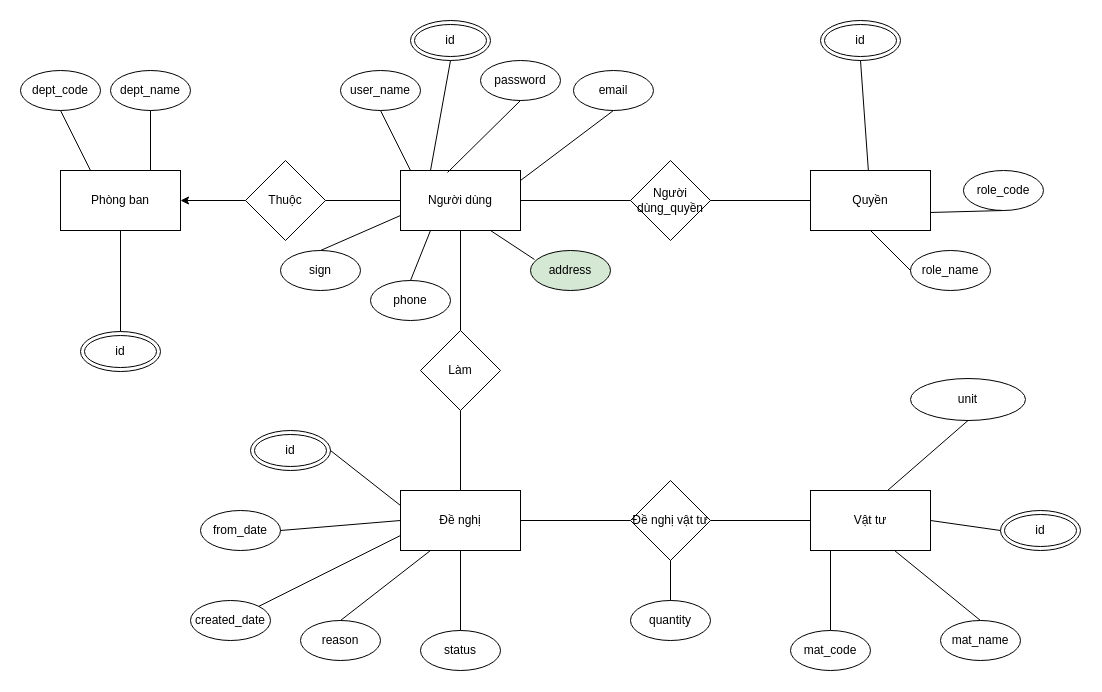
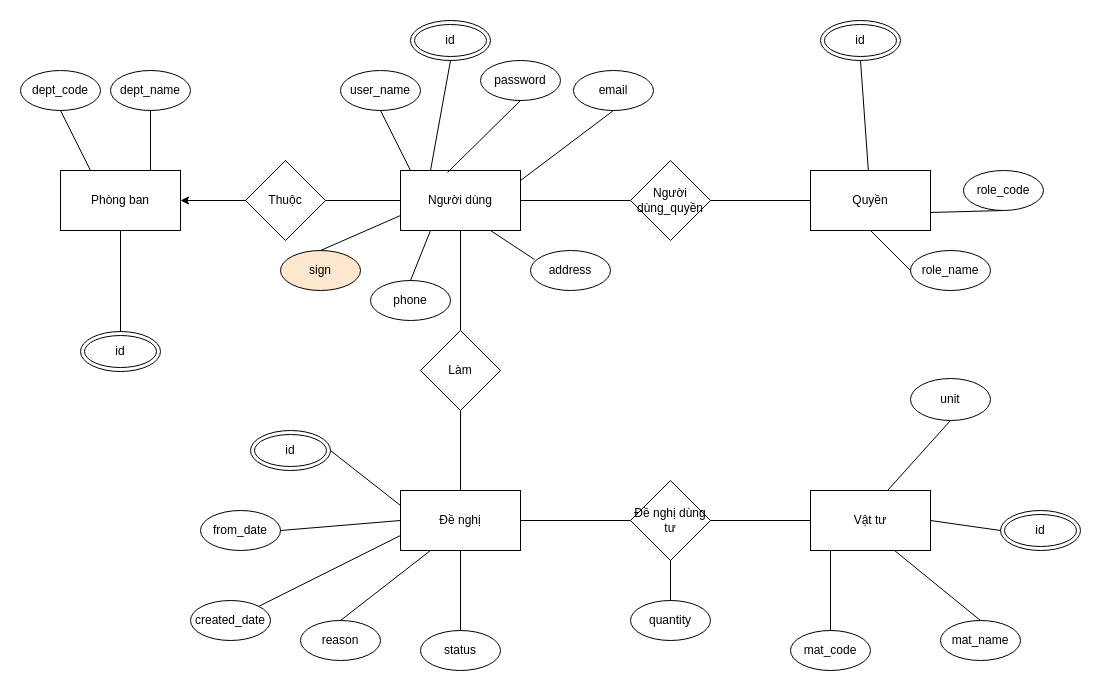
  <mxCell id="0" />
  <mxCell id="1" parent="0" />
  <mxCell id="2" value="Phòng ban" style="rounded=0;whiteSpace=wrap;html=1;" vertex="1" parent="1"><mxGeometry x="60" y="170" width="120" height="60" as="geometry" /></mxCell>
  <mxCell id="3" value="Người dùng" style="rounded=0;whiteSpace=wrap;html=1;" vertex="1" parent="1"><mxGeometry x="400" y="170" width="120" height="60" as="geometry" /></mxCell>
  <mxCell id="4" value="Quyền" style="rounded=0;whiteSpace=wrap;html=1;" vertex="1" parent="1"><mxGeometry x="810" y="170" width="120" height="60" as="geometry" /></mxCell>
  <mxCell id="5" value="Đề nghị" style="rounded=0;whiteSpace=wrap;html=1;" vertex="1" parent="1"><mxGeometry x="400" y="490" width="120" height="60" as="geometry" /></mxCell>
  <mxCell id="6" style="edgeStyle=orthogonalEdgeStyle;rounded=0;orthogonalLoop=1;jettySize=auto;html=1;" edge="1" parent="1" source="7" target="2"><mxGeometry relative="1" as="geometry" /></mxCell>
  <mxCell id="7" value="Thuộc" style="rhombus;whiteSpace=wrap;html=1;" vertex="1" parent="1"><mxGeometry x="245" y="160" width="80" height="80" as="geometry" /></mxCell>
  <mxCell id="8" value="Làm" style="rhombus;whiteSpace=wrap;html=1;" vertex="1" parent="1"><mxGeometry x="420" y="330" width="80" height="80" as="geometry" /></mxCell>
  <mxCell id="9" value="Vật tư" style="rounded=0;whiteSpace=wrap;html=1;" vertex="1" parent="1"><mxGeometry x="810" y="490" width="120" height="60" as="geometry" /></mxCell>
  <mxCell id="10" value="" style="endArrow=none;html=1;exitX=1;exitY=0.5;exitDx=0;exitDy=0;entryX=0;entryY=0.5;entryDx=0;entryDy=0;" edge="1" parent="1" source="7" target="3"><mxGeometry width="50" height="50" relative="1" as="geometry"><mxPoint x="420" y="420" as="sourcePoint" /><mxPoint x="470" y="370" as="targetPoint" /></mxGeometry></mxCell>
  <mxCell id="11" value="&lt;span&gt;Người dùng_quyền&lt;/span&gt;" style="rhombus;whiteSpace=wrap;html=1;" vertex="1" parent="1"><mxGeometry x="630" y="160" width="80" height="80" as="geometry" /></mxCell>
  <mxCell id="12" value="" style="endArrow=none;html=1;entryX=0;entryY=0.5;entryDx=0;entryDy=0;exitX=1;exitY=0.5;exitDx=0;exitDy=0;" edge="1" parent="1" source="3" target="11"><mxGeometry width="50" height="50" relative="1" as="geometry"><mxPoint x="530" y="200" as="sourcePoint" /><mxPoint x="470" y="370" as="targetPoint" /></mxGeometry></mxCell>
  <mxCell id="13" value="" style="endArrow=none;html=1;entryX=0;entryY=0.5;entryDx=0;entryDy=0;exitX=1;exitY=0.5;exitDx=0;exitDy=0;" edge="1" parent="1" source="11" target="4"><mxGeometry width="50" height="50" relative="1" as="geometry"><mxPoint x="420" y="420" as="sourcePoint" /><mxPoint x="470" y="370" as="targetPoint" /></mxGeometry></mxCell>
  <mxCell id="14" value="" style="endArrow=none;html=1;entryX=0.5;entryY=1;entryDx=0;entryDy=0;exitX=0.5;exitY=0;exitDx=0;exitDy=0;" edge="1" parent="1" source="8" target="3"><mxGeometry width="50" height="50" relative="1" as="geometry"><mxPoint x="420" y="420" as="sourcePoint" /><mxPoint x="470" y="370" as="targetPoint" /></mxGeometry></mxCell>
  <mxCell id="15" value="" style="endArrow=none;html=1;exitX=0.5;exitY=0;exitDx=0;exitDy=0;entryX=0.5;entryY=1;entryDx=0;entryDy=0;" edge="1" parent="1" source="5" target="8"><mxGeometry width="50" height="50" relative="1" as="geometry"><mxPoint x="420" y="420" as="sourcePoint" /><mxPoint x="470" y="370" as="targetPoint" /></mxGeometry></mxCell>
  <mxCell id="16" value="" style="endArrow=none;html=1;exitX=1;exitY=0.5;exitDx=0;exitDy=0;entryX=0;entryY=0.5;entryDx=0;entryDy=0;" edge="1" parent="1" source="5" target="64"><mxGeometry width="50" height="50" relative="1" as="geometry"><mxPoint x="420" y="420" as="sourcePoint" /><mxPoint x="470" y="370" as="targetPoint" /></mxGeometry></mxCell>
  <mxCell id="17" value="" style="endArrow=none;html=1;exitX=0;exitY=0.5;exitDx=0;exitDy=0;entryX=1;entryY=0.5;entryDx=0;entryDy=0;" edge="1" parent="1" source="9" target="64"><mxGeometry width="50" height="50" relative="1" as="geometry"><mxPoint x="420" y="420" as="sourcePoint" /><mxPoint x="470" y="370" as="targetPoint" /></mxGeometry></mxCell>
  <mxCell id="18" value="quantity" style="ellipse;whiteSpace=wrap;html=1;" vertex="1" parent="1"><mxGeometry x="630" y="600" width="80" height="40" as="geometry" /></mxCell>
  <mxCell id="19" value="" style="endArrow=none;html=1;exitX=0.5;exitY=0;exitDx=0;exitDy=0;entryX=0.5;entryY=1;entryDx=0;entryDy=0;" edge="1" parent="1" source="18" target="64"><mxGeometry width="50" height="50" relative="1" as="geometry"><mxPoint x="420" y="420" as="sourcePoint" /><mxPoint x="470" y="370" as="targetPoint" /></mxGeometry></mxCell>
  <mxCell id="20" value="status" style="ellipse;whiteSpace=wrap;html=1;" vertex="1" parent="1"><mxGeometry x="420" y="630" width="80" height="40" as="geometry" /></mxCell>
  <mxCell id="21" value="reason" style="ellipse;whiteSpace=wrap;html=1;" vertex="1" parent="1"><mxGeometry x="300" y="620" width="80" height="40" as="geometry" /></mxCell>
  <mxCell id="22" value="created_date" style="ellipse;whiteSpace=wrap;html=1;" vertex="1" parent="1"><mxGeometry x="190" y="600" width="80" height="40" as="geometry" /></mxCell>
  <mxCell id="23" value="from_date" style="ellipse;whiteSpace=wrap;html=1;" vertex="1" parent="1"><mxGeometry x="200" y="510" width="80" height="40" as="geometry" /></mxCell>
  <mxCell id="24" value="id" style="ellipse;shape=doubleEllipse;whiteSpace=wrap;html=1;" vertex="1" parent="1"><mxGeometry x="250" y="430" width="80" height="40" as="geometry" /></mxCell>
  <mxCell id="25" value="" style="endArrow=none;html=1;exitX=1;exitY=0.5;exitDx=0;exitDy=0;entryX=0;entryY=0.25;entryDx=0;entryDy=0;" edge="1" parent="1" source="24" target="5"><mxGeometry width="50" height="50" relative="1" as="geometry"><mxPoint x="420" y="420" as="sourcePoint" /><mxPoint x="470" y="370" as="targetPoint" /></mxGeometry></mxCell>
  <mxCell id="26" value="" style="endArrow=none;html=1;exitX=1;exitY=0.5;exitDx=0;exitDy=0;entryX=0;entryY=0.5;entryDx=0;entryDy=0;" edge="1" parent="1" source="23" target="5"><mxGeometry width="50" height="50" relative="1" as="geometry"><mxPoint x="300" y="510" as="sourcePoint" /><mxPoint x="410" y="515" as="targetPoint" /></mxGeometry></mxCell>
  <mxCell id="27" value="" style="endArrow=none;html=1;exitX=1;exitY=0;exitDx=0;exitDy=0;entryX=0;entryY=0.75;entryDx=0;entryDy=0;" edge="1" parent="1" source="22" target="5"><mxGeometry width="50" height="50" relative="1" as="geometry"><mxPoint x="300" y="590" as="sourcePoint" /><mxPoint x="410" y="530" as="targetPoint" /></mxGeometry></mxCell>
  <mxCell id="28" value="" style="endArrow=none;html=1;exitX=0.5;exitY=0;exitDx=0;exitDy=0;entryX=0.25;entryY=1;entryDx=0;entryDy=0;" edge="1" parent="1" source="21" target="5"><mxGeometry width="50" height="50" relative="1" as="geometry"><mxPoint x="268.284" y="645.858" as="sourcePoint" /><mxPoint x="410" y="545" as="targetPoint" /></mxGeometry></mxCell>
  <mxCell id="29" value="" style="endArrow=none;html=1;exitX=0.5;exitY=0;exitDx=0;exitDy=0;entryX=0.5;entryY=1;entryDx=0;entryDy=0;" edge="1" parent="1" source="20" target="5"><mxGeometry width="50" height="50" relative="1" as="geometry"><mxPoint x="360" y="640" as="sourcePoint" /><mxPoint x="440" y="560" as="targetPoint" /></mxGeometry></mxCell>
  <mxCell id="30" value="mat_code" style="ellipse;whiteSpace=wrap;html=1;" vertex="1" parent="1"><mxGeometry x="790" y="630" width="80" height="40" as="geometry" /></mxCell>
  <mxCell id="31" value="" style="endArrow=none;html=1;exitX=0.5;exitY=0;exitDx=0;exitDy=0;entryX=0.5;entryY=1;entryDx=0;entryDy=0;" edge="1" parent="1" source="30"><mxGeometry width="50" height="50" relative="1" as="geometry"><mxPoint x="730" y="640" as="sourcePoint" /><mxPoint x="830" y="550" as="targetPoint" /></mxGeometry></mxCell>
  <mxCell id="32" value="mat_name" style="ellipse;whiteSpace=wrap;html=1;" vertex="1" parent="1"><mxGeometry x="940" y="620" width="80" height="40" as="geometry" /></mxCell>
  <mxCell id="33" value="" style="endArrow=none;html=1;exitX=0.5;exitY=0;exitDx=0;exitDy=0;entryX=0.7;entryY=1;entryDx=0;entryDy=0;entryPerimeter=0;" edge="1" parent="1" source="32" target="9"><mxGeometry width="50" height="50" relative="1" as="geometry"><mxPoint x="380" y="660" as="sourcePoint" /><mxPoint x="480" y="570" as="targetPoint" /></mxGeometry></mxCell>
  <mxCell id="34" value="id" style="ellipse;shape=doubleEllipse;whiteSpace=wrap;html=1;" vertex="1" parent="1"><mxGeometry x="1000" y="510" width="80" height="40" as="geometry" /></mxCell>
  <mxCell id="35" value="" style="endArrow=none;html=1;exitX=0;exitY=0.5;exitDx=0;exitDy=0;entryX=1;entryY=0.5;entryDx=0;entryDy=0;" edge="1" parent="1" source="34" target="9"><mxGeometry width="50" height="50" relative="1" as="geometry"><mxPoint x="1170" y="500" as="sourcePoint" /><mxPoint x="940" y="542.5" as="targetPoint" /></mxGeometry></mxCell>
  <mxCell id="36" value="id" style="ellipse;shape=doubleEllipse;whiteSpace=wrap;html=1;" vertex="1" parent="1"><mxGeometry x="80" y="331.02" width="80" height="40" as="geometry" /></mxCell>
  <mxCell id="37" value="" style="endArrow=none;html=1;exitX=0.5;exitY=0;exitDx=0;exitDy=0;entryX=0.5;entryY=1;entryDx=0;entryDy=0;" edge="1" parent="1" source="36" target="2"><mxGeometry width="50" height="50" relative="1" as="geometry"><mxPoint x="250" y="321.02" as="sourcePoint" /><mxPoint x="123.04" y="240" as="targetPoint" /></mxGeometry></mxCell>
  <mxCell id="38" value="id" style="ellipse;shape=doubleEllipse;whiteSpace=wrap;html=1;" vertex="1" parent="1"><mxGeometry x="410" y="20" width="80" height="40" as="geometry" /></mxCell>
  <mxCell id="39" value="" style="endArrow=none;html=1;exitX=0.5;exitY=1;exitDx=0;exitDy=0;entryX=0.25;entryY=0;entryDx=0;entryDy=0;" edge="1" parent="1" source="38" target="3"><mxGeometry width="50" height="50" relative="1" as="geometry"><mxPoint x="580" y="10" as="sourcePoint" /><mxPoint x="470" y="170" as="targetPoint" /></mxGeometry></mxCell>
  <mxCell id="40" value="id" style="ellipse;shape=doubleEllipse;whiteSpace=wrap;html=1;" vertex="1" parent="1"><mxGeometry x="820" y="20" width="80" height="40" as="geometry" /></mxCell>
  <mxCell id="41" value="" style="endArrow=none;html=1;exitX=0.5;exitY=1;exitDx=0;exitDy=0;" edge="1" parent="1" source="40" target="4"><mxGeometry width="50" height="50" relative="1" as="geometry"><mxPoint x="990" y="10" as="sourcePoint" /><mxPoint x="970" y="95" as="targetPoint" /></mxGeometry></mxCell>
  <mxCell id="42" value="dept_code" style="ellipse;whiteSpace=wrap;html=1;" vertex="1" parent="1"><mxGeometry y="70" width="80" height="40" as="geometry" x="20" /></mxCell>
  <mxCell id="43" value="" style="endArrow=none;html=1;exitX=0.5;exitY=1;exitDx=0;exitDy=0;entryX=0.25;entryY=0;entryDx=0;entryDy=0;" edge="1" parent="1" source="42" target="2"><mxGeometry width="50" height="50" relative="1" as="geometry"><mxPoint x="80" y="100" as="sourcePoint" /><mxPoint x="180" y="10" as="targetPoint" /></mxGeometry></mxCell>
  <mxCell id="44" value="dept_name" style="ellipse;whiteSpace=wrap;html=1;" vertex="1" parent="1"><mxGeometry x="110" y="70" width="80" height="40" as="geometry" /></mxCell>
  <mxCell id="45" value="" style="endArrow=none;html=1;exitX=0.5;exitY=1;exitDx=0;exitDy=0;entryX=0.75;entryY=0;entryDx=0;entryDy=0;" edge="1" parent="1" source="44" target="2"><mxGeometry width="50" height="50" relative="1" as="geometry"><mxPoint x="170" y="100" as="sourcePoint" /><mxPoint x="180" y="170" as="targetPoint" /></mxGeometry></mxCell>
  <mxCell id="46" value="user_name" style="ellipse;whiteSpace=wrap;html=1;" vertex="1" parent="1"><mxGeometry x="340" y="70" width="80" height="40" as="geometry" /></mxCell>
  <mxCell id="47" value="" style="endArrow=none;html=1;exitX=0.5;exitY=1;exitDx=0;exitDy=0;entryX=0.25;entryY=0;entryDx=0;entryDy=0;" edge="1" parent="1" source="46"><mxGeometry width="50" height="50" relative="1" as="geometry"><mxPoint x="400" y="100" as="sourcePoint" /><mxPoint x="410" y="170" as="targetPoint" /></mxGeometry></mxCell>
  <mxCell id="48" value="password" style="ellipse;whiteSpace=wrap;html=1;" vertex="1" parent="1"><mxGeometry x="480" y="60" width="80" height="40" as="geometry" /></mxCell>
  <mxCell id="49" value="" style="endArrow=none;html=1;exitX=0.5;exitY=1;exitDx=0;exitDy=0;entryX=0.392;entryY=0.033;entryDx=0;entryDy=0;entryPerimeter=0;" edge="1" parent="1" source="48" target="3"><mxGeometry width="50" height="50" relative="1" as="geometry"><mxPoint x="570" y="90" as="sourcePoint" /><mxPoint x="580" y="160" as="targetPoint" /></mxGeometry></mxCell>
- <mxCell id="50" value="address" style="ellipse;whiteSpace=wrap;html=1;fillColor=#d5e8d4;" vertex="1" parent="1"><mxGeometry x="530" y="250" width="80" height="40" as="geometry" /></mxCell>
+ <mxCell id="50" value="address" style="ellipse;whiteSpace=wrap;html=1;" vertex="1" parent="1"><mxGeometry x="530" y="250" width="80" height="40" as="geometry" /></mxCell>
  <mxCell id="51" value="" style="endArrow=none;html=1;exitX=0.05;exitY=0.225;exitDx=0;exitDy=0;entryX=0.75;entryY=1;entryDx=0;entryDy=0;exitPerimeter=0;" edge="1" parent="1" source="50" target="3"><mxGeometry width="50" height="50" relative="1" as="geometry"><mxPoint x="590" y="280" as="sourcePoint" /><mxPoint x="600" y="350" as="targetPoint" /></mxGeometry></mxCell>
  <mxCell id="52" value="phone" style="ellipse;whiteSpace=wrap;html=1;" vertex="1" parent="1"><mxGeometry x="370" y="280" width="80" height="40" as="geometry" /></mxCell>
  <mxCell id="53" value="" style="endArrow=none;html=1;exitX=0.5;exitY=0;exitDx=0;exitDy=0;entryX=0.25;entryY=1;entryDx=0;entryDy=0;" edge="1" parent="1" source="52" target="3"><mxGeometry width="50" height="50" relative="1" as="geometry"><mxPoint x="410" y="300" as="sourcePoint" /><mxPoint x="310" y="250" as="targetPoint" /></mxGeometry></mxCell>
- <mxCell id="54" value="sign" style="ellipse;whiteSpace=wrap;html=1;" vertex="1" parent="1"><mxGeometry x="280" y="250" width="80" height="40" as="geometry" /></mxCell>
+ <mxCell id="54" value="sign" style="ellipse;whiteSpace=wrap;html=1;fillColor=#ffe6cc;" vertex="1" parent="1"><mxGeometry x="280" y="250" width="80" height="40" as="geometry" /></mxCell>
  <mxCell id="55" value="" style="endArrow=none;html=1;exitX=0.5;exitY=0;exitDx=0;exitDy=0;entryX=0;entryY=0.75;entryDx=0;entryDy=0;" edge="1" parent="1" source="54" target="3"><mxGeometry width="50" height="50" relative="1" as="geometry"><mxPoint x="420" y="310" as="sourcePoint" /><mxPoint x="410" y="240" as="targetPoint" /></mxGeometry></mxCell>
  <mxCell id="56" value="email" style="ellipse;whiteSpace=wrap;html=1;" vertex="1" parent="1"><mxGeometry x="572.96" y="70" width="80" height="40" as="geometry" /></mxCell>
  <mxCell id="57" value="" style="endArrow=none;html=1;exitX=0.5;exitY=1;exitDx=0;exitDy=0;" edge="1" parent="1" source="56"><mxGeometry width="50" height="50" relative="1" as="geometry"><mxPoint x="662.96" y="100" as="sourcePoint" /><mxPoint x="520" y="180" as="targetPoint" /></mxGeometry></mxCell>
- <mxCell id="58" value="unit" style="ellipse;whiteSpace=wrap;html=1;" vertex="1" parent="1"><mxGeometry x="910" y="378.02" width="115" height="41.98" as="geometry" /></mxCell>
+ <mxCell id="58" value="unit" style="ellipse;whiteSpace=wrap;html=1;" vertex="1" parent="1"><mxGeometry x="910" y="378.02" width="80" height="41.98" as="geometry" /></mxCell>
  <mxCell id="59" value="" style="endArrow=none;html=1;exitX=0.5;exitY=1;exitDx=0;exitDy=0;entryX=0.392;entryY=0.033;entryDx=0;entryDy=0;entryPerimeter=0;" edge="1" parent="1" source="58"><mxGeometry width="50" height="50" relative="1" as="geometry"><mxPoint x="1010" y="408.02" as="sourcePoint" /><mxPoint x="887.04" y="490" as="targetPoint" /></mxGeometry></mxCell>
  <mxCell id="60" value="role_code" style="ellipse;whiteSpace=wrap;html=1;" vertex="1" parent="1"><mxGeometry x="962.96" y="170" width="80" height="40" as="geometry" /></mxCell>
  <mxCell id="61" value="" style="endArrow=none;html=1;exitX=0.5;exitY=1;exitDx=0;exitDy=0;entryX=0.392;entryY=0.033;entryDx=0;entryDy=0;entryPerimeter=0;" edge="1" parent="1" source="60"><mxGeometry width="50" height="50" relative="1" as="geometry"><mxPoint x="1052.96" y="130" as="sourcePoint" /><mxPoint x="930" y="211.98" as="targetPoint" /></mxGeometry></mxCell>
  <mxCell id="62" value="role_name" style="ellipse;whiteSpace=wrap;html=1;" vertex="1" parent="1"><mxGeometry x="910" y="250" width="80" height="40" as="geometry" /></mxCell>
  <mxCell id="63" value="" style="endArrow=none;html=1;exitX=0;exitY=0.5;exitDx=0;exitDy=0;entryX=0.5;entryY=1;entryDx=0;entryDy=0;" edge="1" parent="1" source="62" target="4"><mxGeometry width="50" height="50" relative="1" as="geometry"><mxPoint x="1000" y="280" as="sourcePoint" /><mxPoint x="877.04" y="361.98" as="targetPoint" /></mxGeometry></mxCell>
- <mxCell id="64" value="Đề nghị vật tư" style="rhombus;whiteSpace=wrap;html=1;" vertex="1" parent="1"><mxGeometry x="630" y="480" width="80" height="80" as="geometry" /></mxCell>
+ <mxCell id="64" value="Đề nghị dùng tư" style="rhombus;whiteSpace=wrap;html=1;" vertex="1" parent="1"><mxGeometry x="630" y="480" width="80" height="80" as="geometry" /></mxCell>
